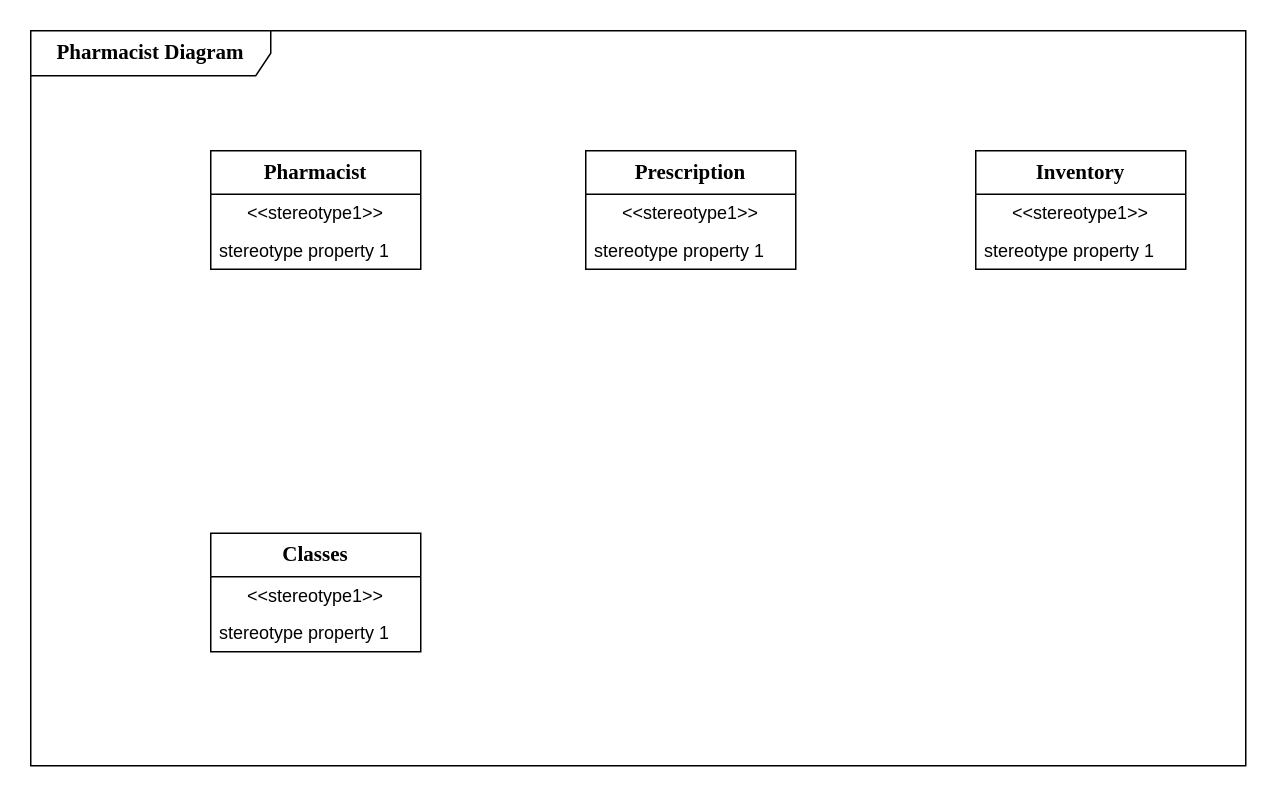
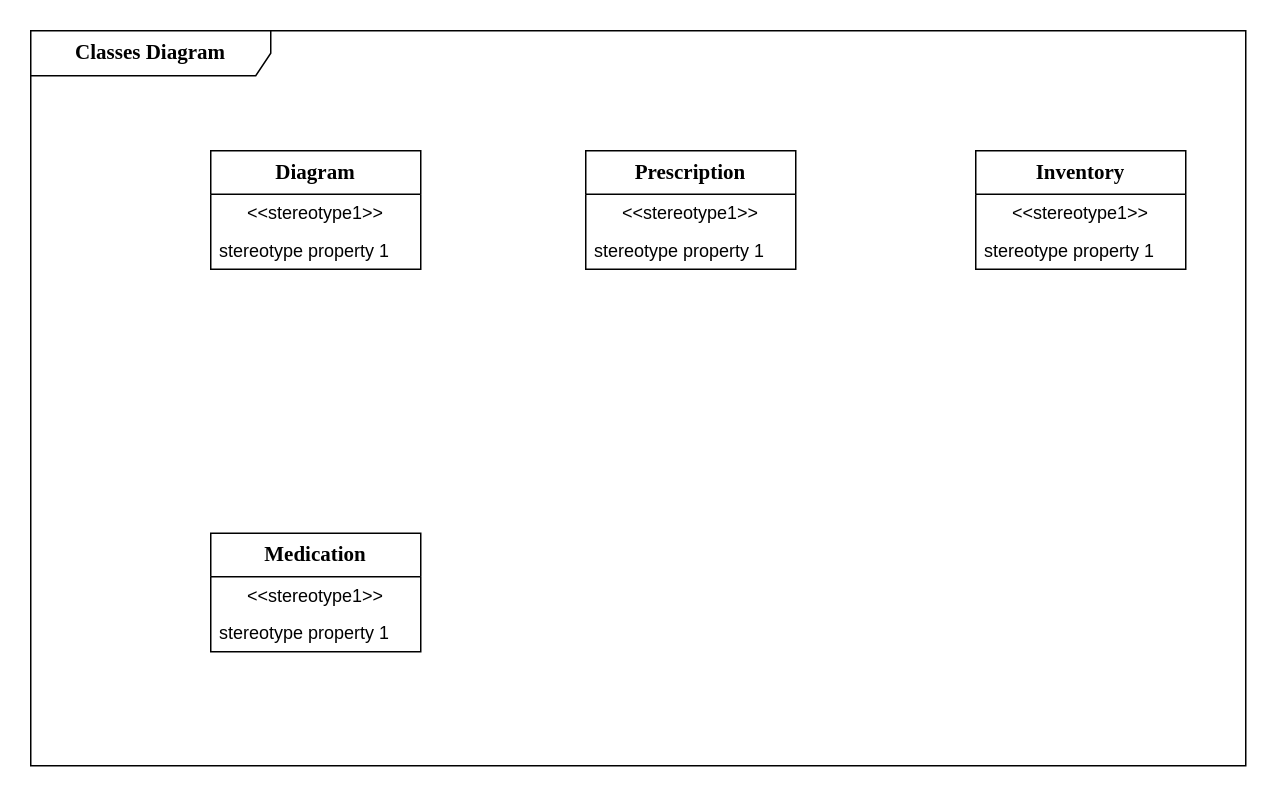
  <mxCell id="0" />
  <mxCell id="1" parent="0" />
- <mxCell id="2" value="&lt;font style=&quot;font-size: 14px;&quot; face=&quot;Times New Roman&quot;&gt;&lt;b&gt;Pharmacist Diagram&lt;/b&gt;&lt;/font&gt;" style="shape=umlFrame;whiteSpace=wrap;html=1;pointerEvents=0;recursiveResize=0;container=1;collapsible=0;width=160;" vertex="1" parent="1"><mxGeometry x="20" width="810" height="490" as="geometry" y="20" /></mxCell>
- <mxCell id="3" value="Pharmacist" style="swimlane;fontStyle=1;align=center;verticalAlign=middle;childLayout=stackLayout;horizontal=1;startSize=29;horizontalStack=0;resizeParent=1;resizeParentMax=0;resizeLast=0;collapsible=0;marginBottom=0;html=1;whiteSpace=wrap;fontFamily=Times New Roman;fontSize=14;" vertex="1" parent="2"><mxGeometry x="120" y="80" width="140" height="79" as="geometry" /></mxCell>
+ <mxCell id="2" value="&lt;font style=&quot;font-size: 14px;&quot; face=&quot;Times New Roman&quot;&gt;&lt;b&gt;Classes Diagram&lt;/b&gt;&lt;/font&gt;" style="shape=umlFrame;whiteSpace=wrap;html=1;pointerEvents=0;recursiveResize=0;container=1;collapsible=0;width=160;" vertex="1" parent="1"><mxGeometry x="20" width="810" height="490" as="geometry" y="20" /></mxCell>
+ <mxCell id="3" value="Diagram" style="swimlane;fontStyle=1;align=center;verticalAlign=middle;childLayout=stackLayout;horizontal=1;startSize=29;horizontalStack=0;resizeParent=1;resizeParentMax=0;resizeLast=0;collapsible=0;marginBottom=0;html=1;whiteSpace=wrap;fontFamily=Times New Roman;fontSize=14;" vertex="1" parent="2"><mxGeometry x="120" y="80" width="140" height="79" as="geometry" /></mxCell>
  <mxCell id="4" value="&amp;lt;&amp;lt;stereotype1&amp;gt;&amp;gt;" style="text;html=1;strokeColor=none;fillColor=none;align=center;verticalAlign=middle;spacingLeft=4;spacingRight=4;overflow=hidden;rotatable=0;points=[[0,0.5],[1,0.5]];portConstraint=eastwest;whiteSpace=wrap;" vertex="1" parent="3"><mxGeometry y="29" width="140" height="25" as="geometry" /></mxCell>
  <mxCell id="5" value="stereotype property 1" style="text;html=1;strokeColor=none;fillColor=none;align=left;verticalAlign=middle;spacingLeft=4;spacingRight=4;overflow=hidden;rotatable=0;points=[[0,0.5],[1,0.5]];portConstraint=eastwest;whiteSpace=wrap;" vertex="1" parent="3"><mxGeometry y="54" width="140" height="25" as="geometry" /></mxCell>
- <mxCell id="6" value="Classes" style="swimlane;fontStyle=1;align=center;verticalAlign=middle;childLayout=stackLayout;horizontal=1;startSize=29;horizontalStack=0;resizeParent=1;resizeParentMax=0;resizeLast=0;collapsible=0;marginBottom=0;html=1;whiteSpace=wrap;fontFamily=Times New Roman;fontSize=14;" vertex="1" parent="2"><mxGeometry x="120" y="335" width="140" height="79" as="geometry" /></mxCell>
+ <mxCell id="6" value="Medication" style="swimlane;fontStyle=1;align=center;verticalAlign=middle;childLayout=stackLayout;horizontal=1;startSize=29;horizontalStack=0;resizeParent=1;resizeParentMax=0;resizeLast=0;collapsible=0;marginBottom=0;html=1;whiteSpace=wrap;fontFamily=Times New Roman;fontSize=14;" vertex="1" parent="2"><mxGeometry x="120" y="335" width="140" height="79" as="geometry" /></mxCell>
  <mxCell id="7" value="&amp;lt;&amp;lt;stereotype1&amp;gt;&amp;gt;" style="text;html=1;strokeColor=none;fillColor=none;align=center;verticalAlign=middle;spacingLeft=4;spacingRight=4;overflow=hidden;rotatable=0;points=[[0,0.5],[1,0.5]];portConstraint=eastwest;whiteSpace=wrap;" vertex="1" parent="6"><mxGeometry y="29" width="140" height="25" as="geometry" /></mxCell>
  <mxCell id="8" value="stereotype property 1" style="text;html=1;strokeColor=none;fillColor=none;align=left;verticalAlign=middle;spacingLeft=4;spacingRight=4;overflow=hidden;rotatable=0;points=[[0,0.5],[1,0.5]];portConstraint=eastwest;whiteSpace=wrap;" vertex="1" parent="6"><mxGeometry y="54" width="140" height="25" as="geometry" /></mxCell>
  <mxCell id="9" value="Prescription" style="swimlane;fontStyle=1;align=center;verticalAlign=middle;childLayout=stackLayout;horizontal=1;startSize=29;horizontalStack=0;resizeParent=1;resizeParentMax=0;resizeLast=0;collapsible=0;marginBottom=0;html=1;whiteSpace=wrap;fontFamily=Times New Roman;fontSize=14;" vertex="1" parent="2"><mxGeometry x="370" y="80" width="140" height="79" as="geometry" /></mxCell>
  <mxCell id="10" value="&amp;lt;&amp;lt;stereotype1&amp;gt;&amp;gt;" style="text;html=1;strokeColor=none;fillColor=none;align=center;verticalAlign=middle;spacingLeft=4;spacingRight=4;overflow=hidden;rotatable=0;points=[[0,0.5],[1,0.5]];portConstraint=eastwest;whiteSpace=wrap;" vertex="1" parent="9"><mxGeometry y="29" width="140" height="25" as="geometry" /></mxCell>
  <mxCell id="11" value="stereotype property 1" style="text;html=1;strokeColor=none;fillColor=none;align=left;verticalAlign=middle;spacingLeft=4;spacingRight=4;overflow=hidden;rotatable=0;points=[[0,0.5],[1,0.5]];portConstraint=eastwest;whiteSpace=wrap;" vertex="1" parent="9"><mxGeometry y="54" width="140" height="25" as="geometry" /></mxCell>
  <mxCell id="12" value="Inventory" style="swimlane;fontStyle=1;align=center;verticalAlign=middle;childLayout=stackLayout;horizontal=1;startSize=29;horizontalStack=0;resizeParent=1;resizeParentMax=0;resizeLast=0;collapsible=0;marginBottom=0;html=1;whiteSpace=wrap;fontSize=14;fontFamily=Times New Roman;" vertex="1" parent="2"><mxGeometry x="630" y="80" width="140" height="79" as="geometry" /></mxCell>
  <mxCell id="13" value="&amp;lt;&amp;lt;stereotype1&amp;gt;&amp;gt;" style="text;html=1;strokeColor=none;fillColor=none;align=center;verticalAlign=middle;spacingLeft=4;spacingRight=4;overflow=hidden;rotatable=0;points=[[0,0.5],[1,0.5]];portConstraint=eastwest;whiteSpace=wrap;" vertex="1" parent="12"><mxGeometry y="29" width="140" height="25" as="geometry" /></mxCell>
  <mxCell id="14" value="stereotype property 1" style="text;html=1;strokeColor=none;fillColor=none;align=left;verticalAlign=middle;spacingLeft=4;spacingRight=4;overflow=hidden;rotatable=0;points=[[0,0.5],[1,0.5]];portConstraint=eastwest;whiteSpace=wrap;" vertex="1" parent="12"><mxGeometry y="54" width="140" height="25" as="geometry" /></mxCell>
